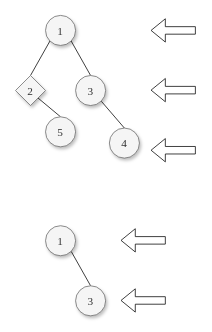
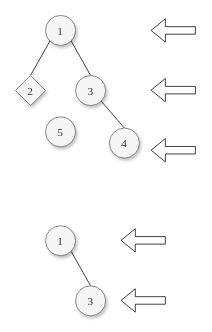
  <mxCell id="0" />
  <mxCell id="1" parent="0" />
  <mxCell id="2" style="rounded=0;orthogonalLoop=1;jettySize=auto;html=1;exitX=0;exitY=1;exitDx=0;exitDy=0;entryX=0.5;entryY=0;entryDx=0;entryDy=0;fontFamily=Comic Sans MS;fontSize=15;endArrow=none;endFill=0;" edge="1" parent="1" source="4" target="6"><mxGeometry relative="1" as="geometry" /></mxCell>
  <mxCell id="3" style="edgeStyle=none;rounded=0;orthogonalLoop=1;jettySize=auto;html=1;exitX=1;exitY=1;exitDx=0;exitDy=0;entryX=0.5;entryY=0;entryDx=0;entryDy=0;fontFamily=Comic Sans MS;fontSize=15;endArrow=none;endFill=0;" edge="1" parent="1" source="4" target="8"><mxGeometry relative="1" as="geometry" /></mxCell>
  <mxCell id="4" value="&lt;font style=&quot;font-size: 15px&quot; face=&quot;Comic Sans MS&quot;&gt;1&lt;/font&gt;" style="ellipse;whiteSpace=wrap;html=1;aspect=fixed;fillColor=#f5f5f5;fontColor=#333333;strokeColor=#666666;shadow=1;" vertex="1" parent="1"><mxGeometry x="60" y="20" width="40" height="40" as="geometry" /></mxCell>
- <mxCell id="5" style="edgeStyle=none;rounded=0;orthogonalLoop=1;jettySize=auto;html=1;exitX=1;exitY=1;exitDx=0;exitDy=0;entryX=0.5;entryY=0;entryDx=0;entryDy=0;fontFamily=Comic Sans MS;fontSize=15;endArrow=none;endFill=0;" edge="1" parent="1" source="6" target="9"><mxGeometry relative="1" as="geometry" /></mxCell>
  <mxCell id="6" value="&lt;font style=&quot;font-size: 15px&quot; face=&quot;Comic Sans MS&quot;&gt;2&lt;/font&gt;" style="rhombus;whiteSpace=wrap;html=1;aspect=fixed;fillColor=#f5f5f5;fontColor=#333333;strokeColor=#666666;shadow=1;" vertex="1" parent="1"><mxGeometry x="20" y="100" width="40" height="40" as="geometry" /></mxCell>
  <mxCell id="7" style="edgeStyle=none;rounded=0;orthogonalLoop=1;jettySize=auto;html=1;exitX=1;exitY=1;exitDx=0;exitDy=0;entryX=0.5;entryY=0;entryDx=0;entryDy=0;fontFamily=Comic Sans MS;fontSize=15;endArrow=none;endFill=0;" edge="1" parent="1" source="8" target="10"><mxGeometry relative="1" as="geometry" /></mxCell>
  <mxCell id="8" value="&lt;font style=&quot;font-size: 15px&quot; face=&quot;Comic Sans MS&quot;&gt;3&lt;/font&gt;" style="ellipse;whiteSpace=wrap;html=1;aspect=fixed;fillColor=#f5f5f5;fontColor=#333333;strokeColor=#666666;shadow=1;" vertex="1" parent="1"><mxGeometry x="100" y="100" width="40" height="40" as="geometry" /></mxCell>
  <mxCell id="9" value="&lt;font style=&quot;font-size: 15px&quot; face=&quot;Comic Sans MS&quot;&gt;5&lt;/font&gt;" style="ellipse;whiteSpace=wrap;html=1;aspect=fixed;fillColor=#f5f5f5;fontColor=#333333;strokeColor=#666666;shadow=1;" vertex="1" parent="1"><mxGeometry x="60" y="155" width="40" height="40" as="geometry" /></mxCell>
  <mxCell id="10" value="&lt;font style=&quot;font-size: 15px&quot; face=&quot;Comic Sans MS&quot;&gt;4&lt;/font&gt;" style="ellipse;whiteSpace=wrap;html=1;aspect=fixed;fillColor=#f5f5f5;fontColor=#333333;strokeColor=#666666;shadow=1;" vertex="1" parent="1"><mxGeometry x="145" y="170" width="40" height="40" as="geometry" /></mxCell>
  <mxCell id="11" style="edgeStyle=none;rounded=0;orthogonalLoop=1;jettySize=auto;html=1;exitX=1;exitY=1;exitDx=0;exitDy=0;entryX=0.5;entryY=0;entryDx=0;entryDy=0;fontFamily=Comic Sans MS;fontSize=15;endArrow=none;endFill=0;" edge="1" parent="1" source="12" target="13"><mxGeometry relative="1" as="geometry" /></mxCell>
  <mxCell id="12" value="&lt;font style=&quot;font-size: 15px&quot; face=&quot;Comic Sans MS&quot;&gt;1&lt;/font&gt;" style="ellipse;whiteSpace=wrap;html=1;aspect=fixed;fillColor=#f5f5f5;fontColor=#333333;strokeColor=#666666;shadow=1;" vertex="1" parent="1"><mxGeometry x="60" y="300" width="40" height="40" as="geometry" /></mxCell>
  <mxCell id="13" value="&lt;font style=&quot;font-size: 15px&quot; face=&quot;Comic Sans MS&quot;&gt;3&lt;/font&gt;" style="ellipse;whiteSpace=wrap;html=1;aspect=fixed;fillColor=#f5f5f5;fontColor=#333333;strokeColor=#666666;shadow=1;" vertex="1" parent="1"><mxGeometry x="100" y="380" width="40" height="40" as="geometry" /></mxCell>
  <mxCell id="14" value="" style="shape=flexArrow;endArrow=classic;html=1;rounded=0;fontFamily=Comic Sans MS;fontSize=15;" edge="1" parent="1"><mxGeometry width="50" height="50" relative="1" as="geometry"><mxPoint x="260" y="40" as="sourcePoint" /><mxPoint x="200" y="40" as="targetPoint" /></mxGeometry></mxCell>
  <mxCell id="15" value="" style="shape=flexArrow;endArrow=classic;html=1;rounded=0;fontFamily=Comic Sans MS;fontSize=15;" edge="1" parent="1"><mxGeometry width="50" height="50" relative="1" as="geometry"><mxPoint x="260" y="119.5" as="sourcePoint" /><mxPoint x="200" y="119.5" as="targetPoint" /></mxGeometry></mxCell>
  <mxCell id="16" value="" style="shape=flexArrow;endArrow=classic;html=1;rounded=0;fontFamily=Comic Sans MS;fontSize=15;" edge="1" parent="1"><mxGeometry width="50" height="50" relative="1" as="geometry"><mxPoint x="260" y="199.5" as="sourcePoint" /><mxPoint x="200" y="199.5" as="targetPoint" /></mxGeometry></mxCell>
  <mxCell id="17" value="" style="shape=flexArrow;endArrow=classic;html=1;rounded=0;fontFamily=Comic Sans MS;fontSize=15;" edge="1" parent="1"><mxGeometry width="50" height="50" relative="1" as="geometry"><mxPoint x="220" y="399.5" as="sourcePoint" /><mxPoint x="160" y="399.5" as="targetPoint" /></mxGeometry></mxCell>
  <mxCell id="18" value="" style="shape=flexArrow;endArrow=classic;html=1;rounded=0;fontFamily=Comic Sans MS;fontSize=15;" edge="1" parent="1"><mxGeometry width="50" height="50" relative="1" as="geometry"><mxPoint x="220" y="319.5" as="sourcePoint" /><mxPoint x="160" y="319.5" as="targetPoint" /></mxGeometry></mxCell>
